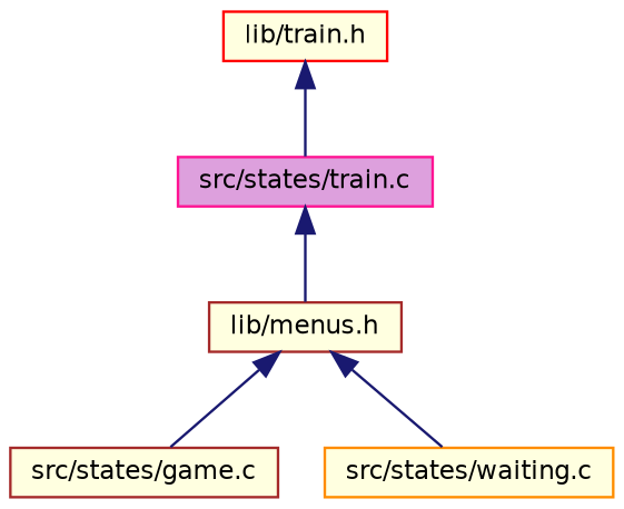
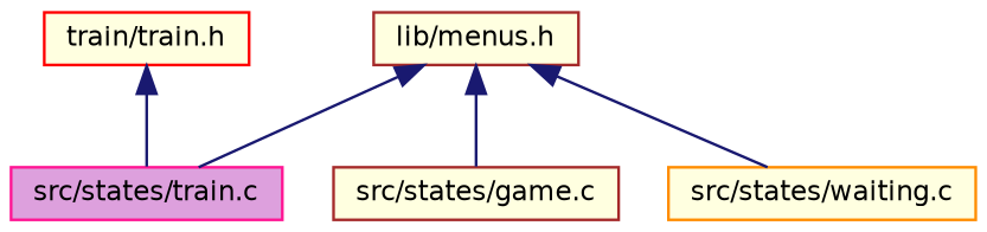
  digraph {
    node [color=brown fillcolor=lightyellow fontname=Helvetica fontsize=10 shape=record style=filled]
    edge [color=midnightblue dir=back fontname=Helvetica fontsize=10 labelfontname=Helvetica labelfontsize=10 style=solid]
-   n1 [color=red fontcolor=black height=0.2 label="lib/train.h" width=0.4]
+   n1 [color=red fontcolor=black height=0.2 label="train/train.h" width=0.4]
    n2 [color=deeppink fillcolor=plum height=0.2 label="src/states/train.c" width=0.4]
    n3 [height=0.2 label="lib/menus.h" width=0.4]
    n4 [height=0.2 label="src/states/game.c" width=0.4]
    n5 [color=darkorange height=0.2 label="src/states/waiting.c" width=0.4]
    n1 -> n2
-   n2 -> n3
+   n3 -> n2
    n3 -> n4
    n3 -> n5
  }
